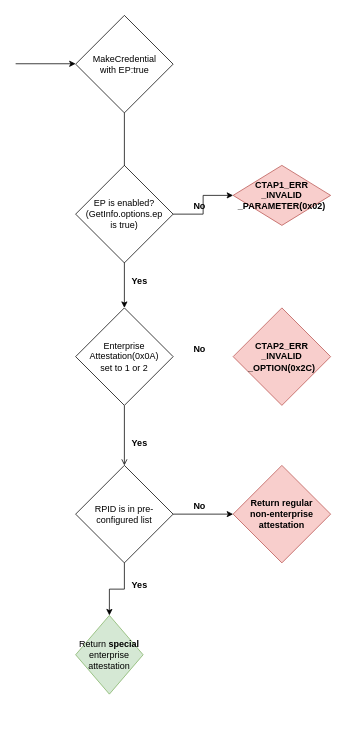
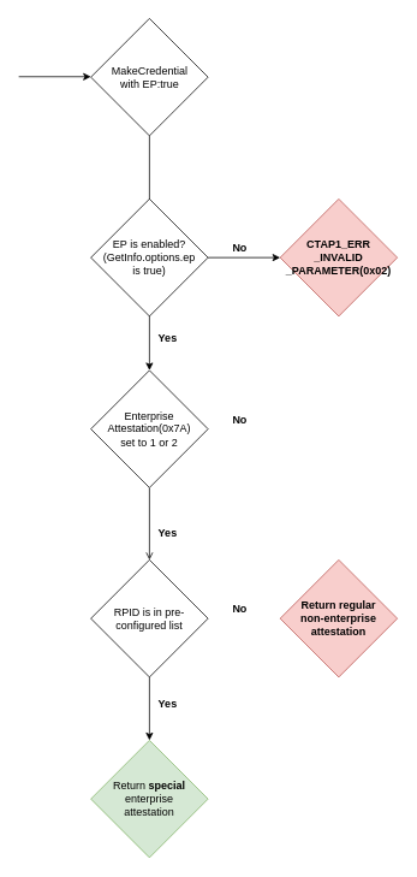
  <mxCell id="0" />
  <mxCell id="1" parent="0" />
  <mxCell id="2" value="" style="endArrow=classic;html=1;rounded=0;" edge="1" parent="1"><mxGeometry width="50" height="50" relative="1" as="geometry"><mxPoint x="20" y="84.5" as="sourcePoint" /><mxPoint x="100" y="84.5" as="targetPoint" /></mxGeometry></mxCell>
  <mxCell id="3" style="edgeStyle=orthogonalEdgeStyle;rounded=0;orthogonalLoop=1;jettySize=auto;html=1;exitX=0.5;exitY=1;exitDx=0;exitDy=0;" edge="1" parent="1" source="4"><mxGeometry relative="1" as="geometry"><mxPoint x="165" y="410" as="targetPoint" /></mxGeometry></mxCell>
  <mxCell id="4" value="" style="rhombus;whiteSpace=wrap;html=1;" vertex="1" parent="1"><mxGeometry x="100" y="20" width="130" height="130" as="geometry" /></mxCell>
  <mxCell id="5" value="MakeCredential&lt;br&gt;with EP:true" style="text;html=1;align=center;verticalAlign=middle;resizable=0;points=[];autosize=1;strokeColor=none;fillColor=none;" vertex="1" parent="1"><mxGeometry x="115" y="70" width="100" height="30" as="geometry" /></mxCell>
  <mxCell id="6" value="" style="edgeStyle=orthogonalEdgeStyle;rounded=0;orthogonalLoop=1;jettySize=auto;html=1;" edge="1" parent="1" source="7" target="8"><mxGeometry relative="1" as="geometry" /></mxCell>
  <mxCell id="7" value="EP is enabled?&lt;br&gt;(GetInfo.options.ep&lt;br&gt;is true)" style="rhombus;whiteSpace=wrap;html=1;" vertex="1" parent="1"><mxGeometry x="100" y="220" width="130" height="130" as="geometry" /></mxCell>
- <mxCell id="8" value="&lt;b&gt;CTAP1_ERR&lt;br&gt;_INVALID&lt;br&gt;_PARAMETER(0x02)&lt;/b&gt;" style="rhombus;whiteSpace=wrap;html=1;fillColor=#f8cecc;strokeColor=#b85450;" vertex="1" parent="1"><mxGeometry x="310" y="220" width="130" height="80" as="geometry" /></mxCell>
+ <mxCell id="8" value="&lt;b&gt;CTAP1_ERR&lt;br&gt;_INVALID&lt;br&gt;_PARAMETER(0x02)&lt;/b&gt;" style="rhombus;whiteSpace=wrap;html=1;fillColor=#f8cecc;strokeColor=#b85450;" vertex="1" parent="1"><mxGeometry x="310" y="220" width="130" height="130" as="geometry" /></mxCell>
  <mxCell id="9" value="No" style="text;html=1;align=center;verticalAlign=middle;resizable=0;points=[];autosize=1;strokeColor=none;fillColor=none;fontStyle=1" vertex="1" parent="1"><mxGeometry x="250" y="265" width="30" height="20" as="geometry" /></mxCell>
  <mxCell id="10" value="Yes" style="text;html=1;align=center;verticalAlign=middle;resizable=0;points=[];autosize=1;strokeColor=none;fillColor=none;fontStyle=1" vertex="1" parent="1"><mxGeometry x="165" y="365" width="40" height="20" as="geometry" /></mxCell>
- <mxCell id="11" value="" style="edgeStyle=orthogonalEdgeStyle;rounded=0;orthogonalLoop=1;jettySize=auto;html=1;" edge="1" parent="1" source="13" target="14"><mxGeometry relative="1" as="geometry" /></mxCell>
  <mxCell id="12" style="edgeStyle=orthogonalEdgeStyle;rounded=0;orthogonalLoop=1;jettySize=auto;html=1;exitX=0.5;exitY=1;exitDx=0;exitDy=0;entryX=0.5;entryY=0;entryDx=0;entryDy=0;" edge="1" parent="1" source="13" target="15"><mxGeometry relative="1" as="geometry" /></mxCell>
  <mxCell id="13" value="RPID is in pre-configured list" style="rhombus;whiteSpace=wrap;html=1;" vertex="1" parent="1"><mxGeometry x="100" y="620" width="130" height="130" as="geometry" /></mxCell>
  <mxCell id="14" value="Return regular&lt;br&gt;non-enterprise&lt;br&gt;attestation" style="rhombus;whiteSpace=wrap;html=1;fillColor=#f8cecc;strokeColor=#b85450;fontStyle=1" vertex="1" parent="1"><mxGeometry x="310" y="620" width="130" height="130" as="geometry" /></mxCell>
- <mxCell id="15" value="Return &lt;b&gt;special&lt;/b&gt;&lt;br&gt;enterprise&lt;br&gt;attestation" style="rhombus;whiteSpace=wrap;html=1;fillColor=#d5e8d4;strokeColor=#82b366;" vertex="1" parent="1"><mxGeometry x="100" y="820" width="90" height="105" as="geometry" /></mxCell>
+ <mxCell id="15" value="Return &lt;b&gt;special&lt;/b&gt;&lt;br&gt;enterprise&lt;br&gt;attestation" style="rhombus;whiteSpace=wrap;html=1;fillColor=#d5e8d4;strokeColor=#82b366;" vertex="1" parent="1"><mxGeometry x="100" y="820" width="130" height="130" as="geometry" /></mxCell>
  <mxCell id="16" value="No" style="text;html=1;align=center;verticalAlign=middle;resizable=0;points=[];autosize=1;strokeColor=none;fillColor=none;fontStyle=1" vertex="1" parent="1"><mxGeometry x="250" y="665" width="30" height="20" as="geometry" /></mxCell>
  <mxCell id="17" value="Yes" style="text;html=1;align=center;verticalAlign=middle;resizable=0;points=[];autosize=1;strokeColor=none;fillColor=none;fontStyle=1" vertex="1" parent="1"><mxGeometry x="165" y="770" width="40" height="20" as="geometry" /></mxCell>
  <mxCell id="18" style="edgeStyle=orthogonalEdgeStyle;rounded=0;orthogonalLoop=1;jettySize=auto;html=1;exitX=0.5;exitY=1;exitDx=0;exitDy=0;entryX=0.5;entryY=0;entryDx=0;entryDy=0;endArrow=open;" edge="1" parent="1" source="19" target="13"><mxGeometry relative="1" as="geometry" /></mxCell>
- <mxCell id="19" value="Enterprise&lt;br&gt;Attestation(0x0A)&lt;br&gt;set to 1 or 2" style="rhombus;whiteSpace=wrap;html=1;" vertex="1" parent="1"><mxGeometry x="100" y="410" width="130" height="130" as="geometry" /></mxCell>
- <mxCell id="20" value="&lt;b&gt;CTAP2_ERR&lt;br&gt;_INVALID&lt;br&gt;_OPTION(0x2C)&lt;/b&gt;" style="rhombus;whiteSpace=wrap;html=1;fillColor=#f8cecc;strokeColor=#b85450;" vertex="1" parent="1"><mxGeometry x="310" y="410" width="130" height="130" as="geometry" /></mxCell>
+ <mxCell id="19" value="Enterprise&lt;br&gt;Attestation(0x7A)&lt;br&gt;set to 1 or 2" style="rhombus;whiteSpace=wrap;html=1;" vertex="1" parent="1"><mxGeometry x="100" y="410" width="130" height="130" as="geometry" /></mxCell>
  <mxCell id="21" value="No" style="text;html=1;align=center;verticalAlign=middle;resizable=0;points=[];autosize=1;strokeColor=none;fillColor=none;fontStyle=1" vertex="1" parent="1"><mxGeometry x="250" y="455" width="30" height="20" as="geometry" /></mxCell>
  <mxCell id="22" value="Yes" style="text;html=1;align=center;verticalAlign=middle;resizable=0;points=[];autosize=1;strokeColor=none;fillColor=none;fontStyle=1" vertex="1" parent="1"><mxGeometry x="165" y="580" width="40" height="20" as="geometry" /></mxCell>
